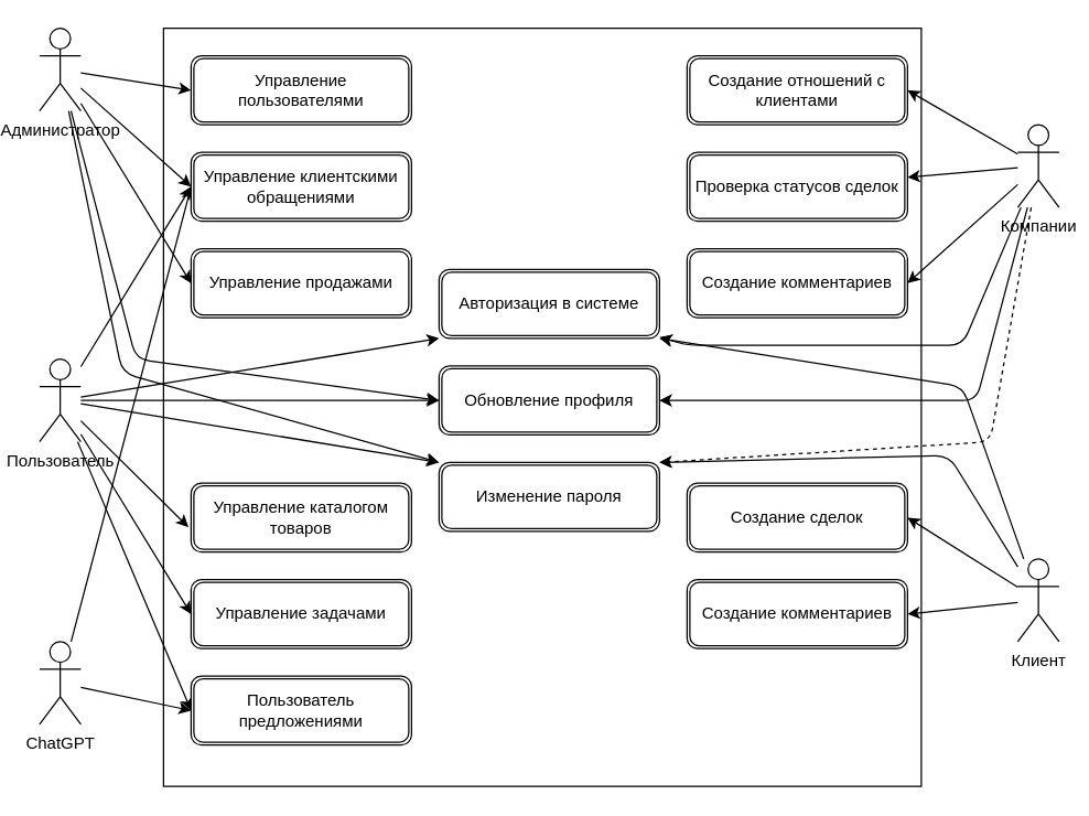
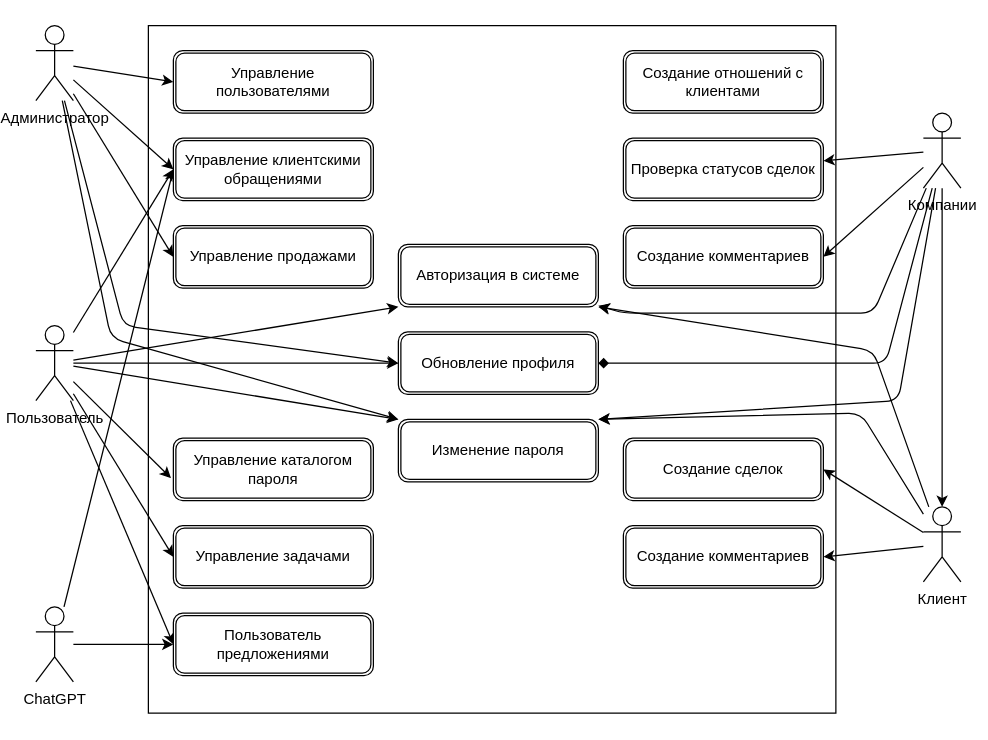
  <mxCell id="0" />
  <mxCell id="1" parent="0" />
  <mxCell id="2" value="" style="whiteSpace=wrap;html=1;aspect=fixed;" vertex="1" parent="1"><mxGeometry x="110" y="20" width="550" height="550" as="geometry" /></mxCell>
  <mxCell id="3" style="edgeStyle=none;html=1;entryX=0;entryY=0.5;entryDx=0;entryDy=0;" edge="1" parent="1" source="8" target="20"><mxGeometry relative="1" as="geometry" /></mxCell>
  <mxCell id="4" style="edgeStyle=none;html=1;entryX=0;entryY=0.5;entryDx=0;entryDy=0;" edge="1" parent="1" source="8" target="21"><mxGeometry relative="1" as="geometry" /></mxCell>
  <mxCell id="5" style="edgeStyle=none;html=1;entryX=0;entryY=0.5;entryDx=0;entryDy=0;" edge="1" parent="1" source="8" target="22"><mxGeometry relative="1" as="geometry" /></mxCell>
  <mxCell id="6" style="edgeStyle=none;html=1;entryX=0;entryY=0.5;entryDx=0;entryDy=0;" edge="1" parent="1" source="8" target="27"><mxGeometry relative="1" as="geometry"><Array as="points"><mxPoint x="90" y="260" /></Array></mxGeometry></mxCell>
  <mxCell id="7" style="edgeStyle=none;html=1;entryX=0;entryY=0;entryDx=0;entryDy=0;" edge="1" parent="1" source="8" target="28"><mxGeometry relative="1" as="geometry"><Array as="points"><mxPoint x="80" y="270" /></Array></mxGeometry></mxCell>
  <mxCell id="8" value="Администратор" style="shape=umlActor;verticalLabelPosition=bottom;verticalAlign=top;html=1;" vertex="1" parent="1"><mxGeometry x="20" y="20" width="30" height="60" as="geometry" /></mxCell>
  <mxCell id="9" style="edgeStyle=none;html=1;entryX=0;entryY=1;entryDx=0;entryDy=0;" edge="1" parent="1" source="16" target="26"><mxGeometry relative="1" as="geometry" /></mxCell>
  <mxCell id="10" style="edgeStyle=none;html=1;" edge="1" parent="1" source="16"><mxGeometry relative="1" as="geometry"><mxPoint x="310" y="290" as="targetPoint" /></mxGeometry></mxCell>
  <mxCell id="11" style="edgeStyle=none;html=1;entryX=0;entryY=0;entryDx=0;entryDy=0;" edge="1" parent="1" source="16" target="28"><mxGeometry relative="1" as="geometry" /></mxCell>
  <mxCell id="12" style="edgeStyle=none;html=1;entryX=0;entryY=0.5;entryDx=0;entryDy=0;" edge="1" parent="1" source="16" target="21"><mxGeometry relative="1" as="geometry" /></mxCell>
  <mxCell id="13" style="edgeStyle=none;html=1;entryX=-0.012;entryY=0.64;entryDx=0;entryDy=0;entryPerimeter=0;" edge="1" parent="1" source="16" target="29"><mxGeometry relative="1" as="geometry" /></mxCell>
  <mxCell id="14" style="edgeStyle=none;html=1;entryX=0;entryY=0.5;entryDx=0;entryDy=0;" edge="1" parent="1" source="16" target="30"><mxGeometry relative="1" as="geometry" /></mxCell>
  <mxCell id="15" style="edgeStyle=none;html=1;entryX=0;entryY=0.5;entryDx=0;entryDy=0;" edge="1" parent="1" source="16" target="31"><mxGeometry relative="1" as="geometry" /></mxCell>
  <mxCell id="16" value="Пользователь" style="shape=umlActor;verticalLabelPosition=bottom;verticalAlign=top;html=1;" vertex="1" parent="1"><mxGeometry x="20" y="260" width="30" height="60" as="geometry" /></mxCell>
  <mxCell id="17" style="edgeStyle=none;html=1;entryX=0;entryY=0.5;entryDx=0;entryDy=0;" edge="1" parent="1" source="19" target="21"><mxGeometry relative="1" as="geometry" /></mxCell>
  <mxCell id="18" style="edgeStyle=none;html=1;entryX=0;entryY=0.5;entryDx=0;entryDy=0;" edge="1" parent="1" source="19" target="31"><mxGeometry relative="1" as="geometry" /></mxCell>
- <mxCell id="19" value="ChatGPT" style="shape=umlActor;verticalLabelPosition=bottom;verticalAlign=top;html=1;" vertex="1" parent="1"><mxGeometry x="20" y="465" width="30" height="60" as="geometry" /></mxCell>
+ <mxCell id="19" value="ChatGPT" style="shape=umlActor;verticalLabelPosition=bottom;verticalAlign=top;html=1;" vertex="1" parent="1"><mxGeometry x="20" y="485" width="30" height="60" as="geometry" /></mxCell>
  <mxCell id="20" value="Управление пользователями" style="shape=ext;double=1;rounded=1;whiteSpace=wrap;html=1;" vertex="1" parent="1"><mxGeometry x="130" y="40" width="160" height="50" as="geometry" /></mxCell>
  <mxCell id="21" value="Управление клиентскими обращениями" style="shape=ext;double=1;rounded=1;whiteSpace=wrap;html=1;" vertex="1" parent="1"><mxGeometry x="130" y="110" width="160" height="50" as="geometry" /></mxCell>
  <mxCell id="22" value="Управление продажами" style="shape=ext;double=1;rounded=1;whiteSpace=wrap;html=1;" vertex="1" parent="1"><mxGeometry x="130" y="180" width="160" height="50" as="geometry" /></mxCell>
  <mxCell id="23" value="Создание отношений с клиентами" style="shape=ext;double=1;rounded=1;whiteSpace=wrap;html=1;" vertex="1" parent="1"><mxGeometry x="490" y="40" width="160" height="50" as="geometry" /></mxCell>
  <mxCell id="24" value="Проверка статусов сделок" style="shape=ext;double=1;rounded=1;whiteSpace=wrap;html=1;" vertex="1" parent="1"><mxGeometry x="490" y="110" width="160" height="50" as="geometry" /></mxCell>
  <mxCell id="25" value="Создание комментариев" style="shape=ext;double=1;rounded=1;whiteSpace=wrap;html=1;" vertex="1" parent="1"><mxGeometry x="490" y="180" width="160" height="50" as="geometry" /></mxCell>
  <mxCell id="26" value="Авторизация в системе" style="shape=ext;double=1;rounded=1;whiteSpace=wrap;html=1;" vertex="1" parent="1"><mxGeometry x="310" y="195" width="160" height="50" as="geometry" /></mxCell>
  <mxCell id="27" value="Обновление профиля" style="shape=ext;double=1;rounded=1;whiteSpace=wrap;html=1;" vertex="1" parent="1"><mxGeometry x="310" y="265" width="160" height="50" as="geometry" /></mxCell>
  <mxCell id="28" value="Изменение пароля" style="shape=ext;double=1;rounded=1;whiteSpace=wrap;html=1;" vertex="1" parent="1"><mxGeometry x="310" y="335" width="160" height="50" as="geometry" /></mxCell>
- <mxCell id="29" value="Управление каталогом товаров" style="shape=ext;double=1;rounded=1;whiteSpace=wrap;html=1;" vertex="1" parent="1"><mxGeometry x="130" y="350" width="160" height="50" as="geometry" /></mxCell>
+ <mxCell id="29" value="Управление каталогом пароля" style="shape=ext;double=1;rounded=1;whiteSpace=wrap;html=1;" vertex="1" parent="1"><mxGeometry x="130" y="350" width="160" height="50" as="geometry" /></mxCell>
  <mxCell id="30" value="Управление задачами" style="shape=ext;double=1;rounded=1;whiteSpace=wrap;html=1;" vertex="1" parent="1"><mxGeometry x="130" y="420" width="160" height="50" as="geometry" /></mxCell>
  <mxCell id="31" value="Пользователь предложениями" style="shape=ext;double=1;rounded=1;whiteSpace=wrap;html=1;" vertex="1" parent="1"><mxGeometry x="130" y="490" width="160" height="50" as="geometry" /></mxCell>
  <mxCell id="32" value="Создание сделок" style="shape=ext;double=1;rounded=1;whiteSpace=wrap;html=1;" vertex="1" parent="1"><mxGeometry x="490" y="350" width="160" height="50" as="geometry" /></mxCell>
  <mxCell id="33" value="Создание комментариев" style="shape=ext;double=1;rounded=1;whiteSpace=wrap;html=1;" vertex="1" parent="1"><mxGeometry x="490" y="420" width="160" height="50" as="geometry" /></mxCell>
- <mxCell id="34" style="edgeStyle=none;html=1;entryX=1;entryY=0.5;entryDx=0;entryDy=0;" edge="1" parent="1" source="40" target="23"><mxGeometry relative="1" as="geometry" /></mxCell>
+ <mxCell id="34" style="edgeStyle=none;html=1;" edge="1" parent="1" source="40" target="45"><mxGeometry relative="1" as="geometry" /></mxCell>
  <mxCell id="35" style="edgeStyle=none;html=1;" edge="1" parent="1" source="40" target="24"><mxGeometry relative="1" as="geometry" /></mxCell>
  <mxCell id="36" style="edgeStyle=none;html=1;entryX=1;entryY=0.5;entryDx=0;entryDy=0;" edge="1" parent="1" source="40" target="25"><mxGeometry relative="1" as="geometry" /></mxCell>
  <mxCell id="37" style="edgeStyle=none;html=1;" edge="1" parent="1" source="40" target="26"><mxGeometry relative="1" as="geometry"><Array as="points"><mxPoint x="690" y="250" /><mxPoint x="490" y="250" /></Array></mxGeometry></mxCell>
- <mxCell id="38" style="edgeStyle=none;html=1;entryX=1;entryY=0.5;entryDx=0;entryDy=0;" edge="1" parent="1" source="40" target="27"><mxGeometry relative="1" as="geometry"><Array as="points"><mxPoint x="700" y="290" /></Array></mxGeometry></mxCell>
- <mxCell id="39" style="edgeStyle=none;html=1;entryX=1;entryY=0;entryDx=0;entryDy=0;dashed=1;" edge="1" parent="1" source="40" target="28"><mxGeometry relative="1" as="geometry"><Array as="points"><mxPoint x="710" y="320" /></Array></mxGeometry></mxCell>
+ <mxCell id="38" style="edgeStyle=none;html=1;entryX=1;entryY=0.5;entryDx=0;entryDy=0;endArrow=diamond;" edge="1" parent="1" source="40" target="27"><mxGeometry relative="1" as="geometry"><Array as="points"><mxPoint x="700" y="290" /></Array></mxGeometry></mxCell>
+ <mxCell id="39" style="edgeStyle=none;html=1;entryX=1;entryY=0;entryDx=0;entryDy=0;" edge="1" parent="1" source="40" target="28"><mxGeometry relative="1" as="geometry"><Array as="points"><mxPoint x="710" y="320" /></Array></mxGeometry></mxCell>
  <mxCell id="40" value="Компании" style="shape=umlActor;verticalLabelPosition=bottom;verticalAlign=top;html=1;" vertex="1" parent="1"><mxGeometry x="730" y="90" width="30" height="60" as="geometry" /></mxCell>
  <mxCell id="41" style="edgeStyle=none;html=1;entryX=1;entryY=1;entryDx=0;entryDy=0;" edge="1" parent="1" source="45" target="26"><mxGeometry relative="1" as="geometry"><Array as="points"><mxPoint x="690" y="280" /></Array></mxGeometry></mxCell>
- <mxCell id="42" style="edgeStyle=none;html=1;entryX=1;entryY=0;entryDx=0;entryDy=0;endArrow=open;" edge="1" parent="1" source="45" target="28"><mxGeometry relative="1" as="geometry"><Array as="points"><mxPoint x="680" y="330" /></Array></mxGeometry></mxCell>
+ <mxCell id="42" style="edgeStyle=none;html=1;entryX=1;entryY=0;entryDx=0;entryDy=0;" edge="1" parent="1" source="45" target="28"><mxGeometry relative="1" as="geometry"><Array as="points"><mxPoint x="680" y="330" /></Array></mxGeometry></mxCell>
  <mxCell id="43" style="edgeStyle=none;html=1;entryX=1;entryY=0.5;entryDx=0;entryDy=0;" edge="1" parent="1" source="45" target="32"><mxGeometry relative="1" as="geometry" /></mxCell>
  <mxCell id="44" style="edgeStyle=none;html=1;entryX=1;entryY=0.5;entryDx=0;entryDy=0;" edge="1" parent="1" source="45" target="33"><mxGeometry relative="1" as="geometry" /></mxCell>
  <mxCell id="45" value="Клиент" style="shape=umlActor;verticalLabelPosition=bottom;verticalAlign=top;html=1;" vertex="1" parent="1"><mxGeometry x="730" y="405" width="30" height="60" as="geometry" /></mxCell>
